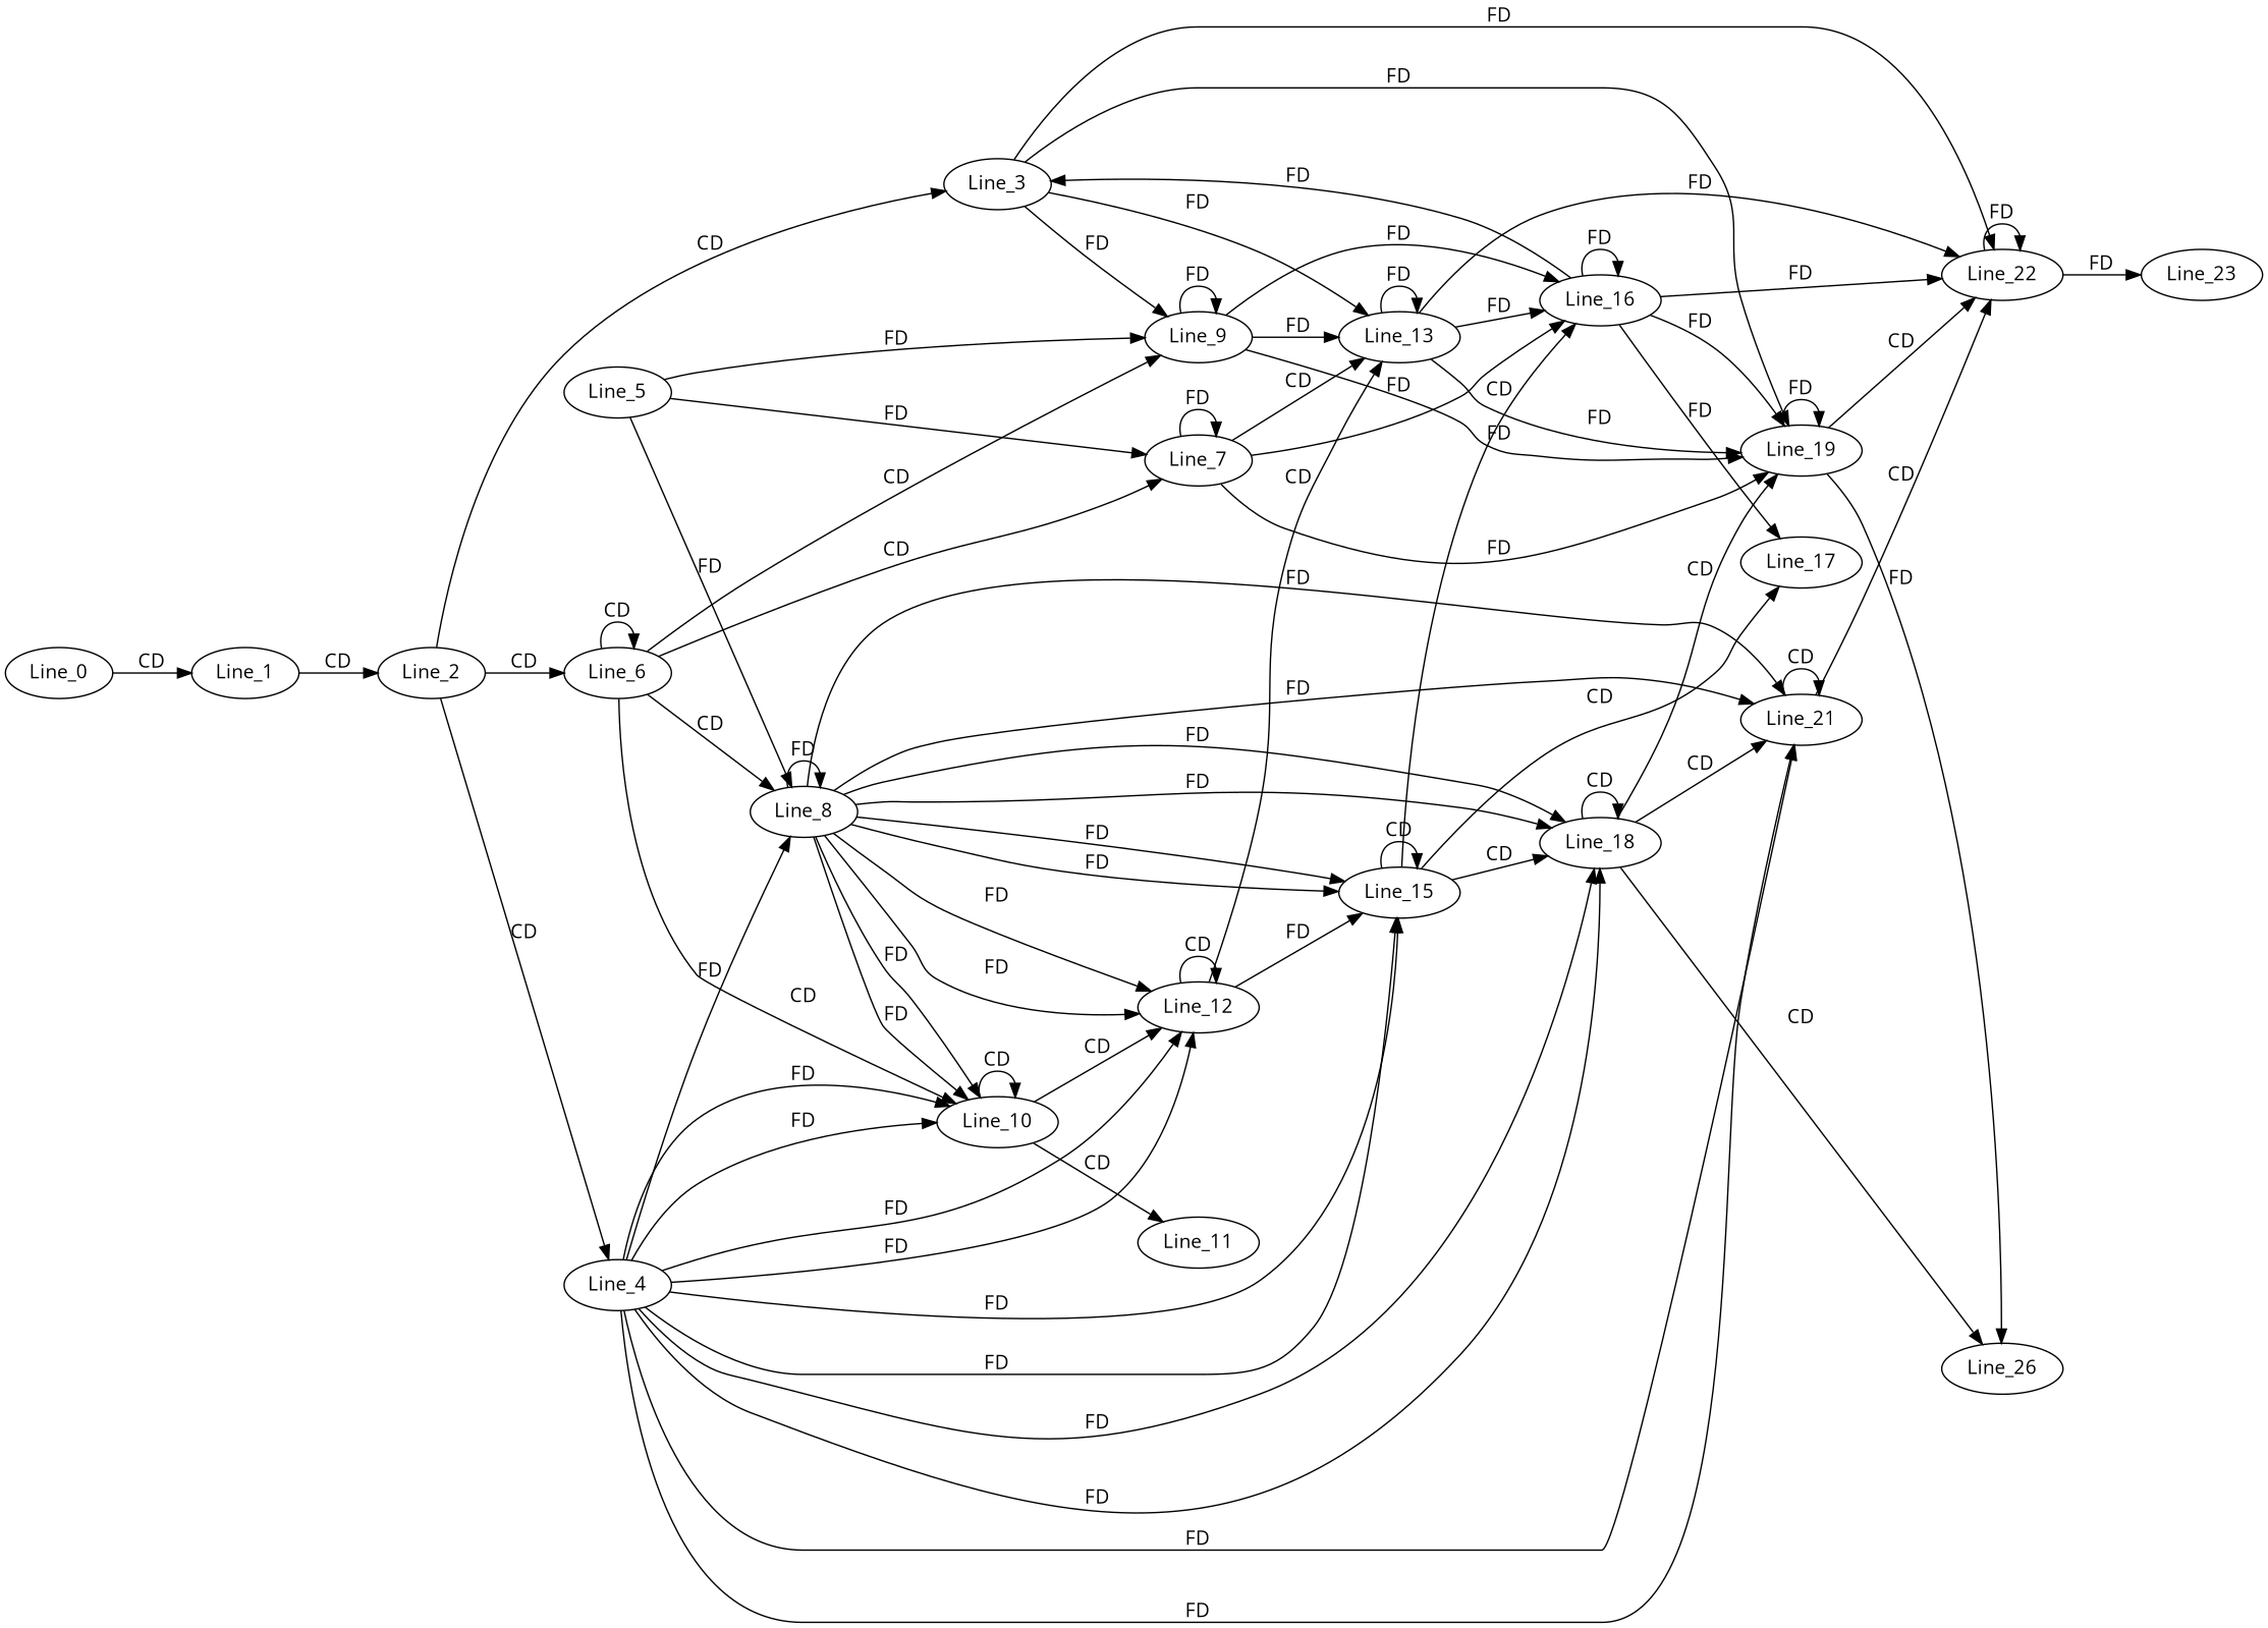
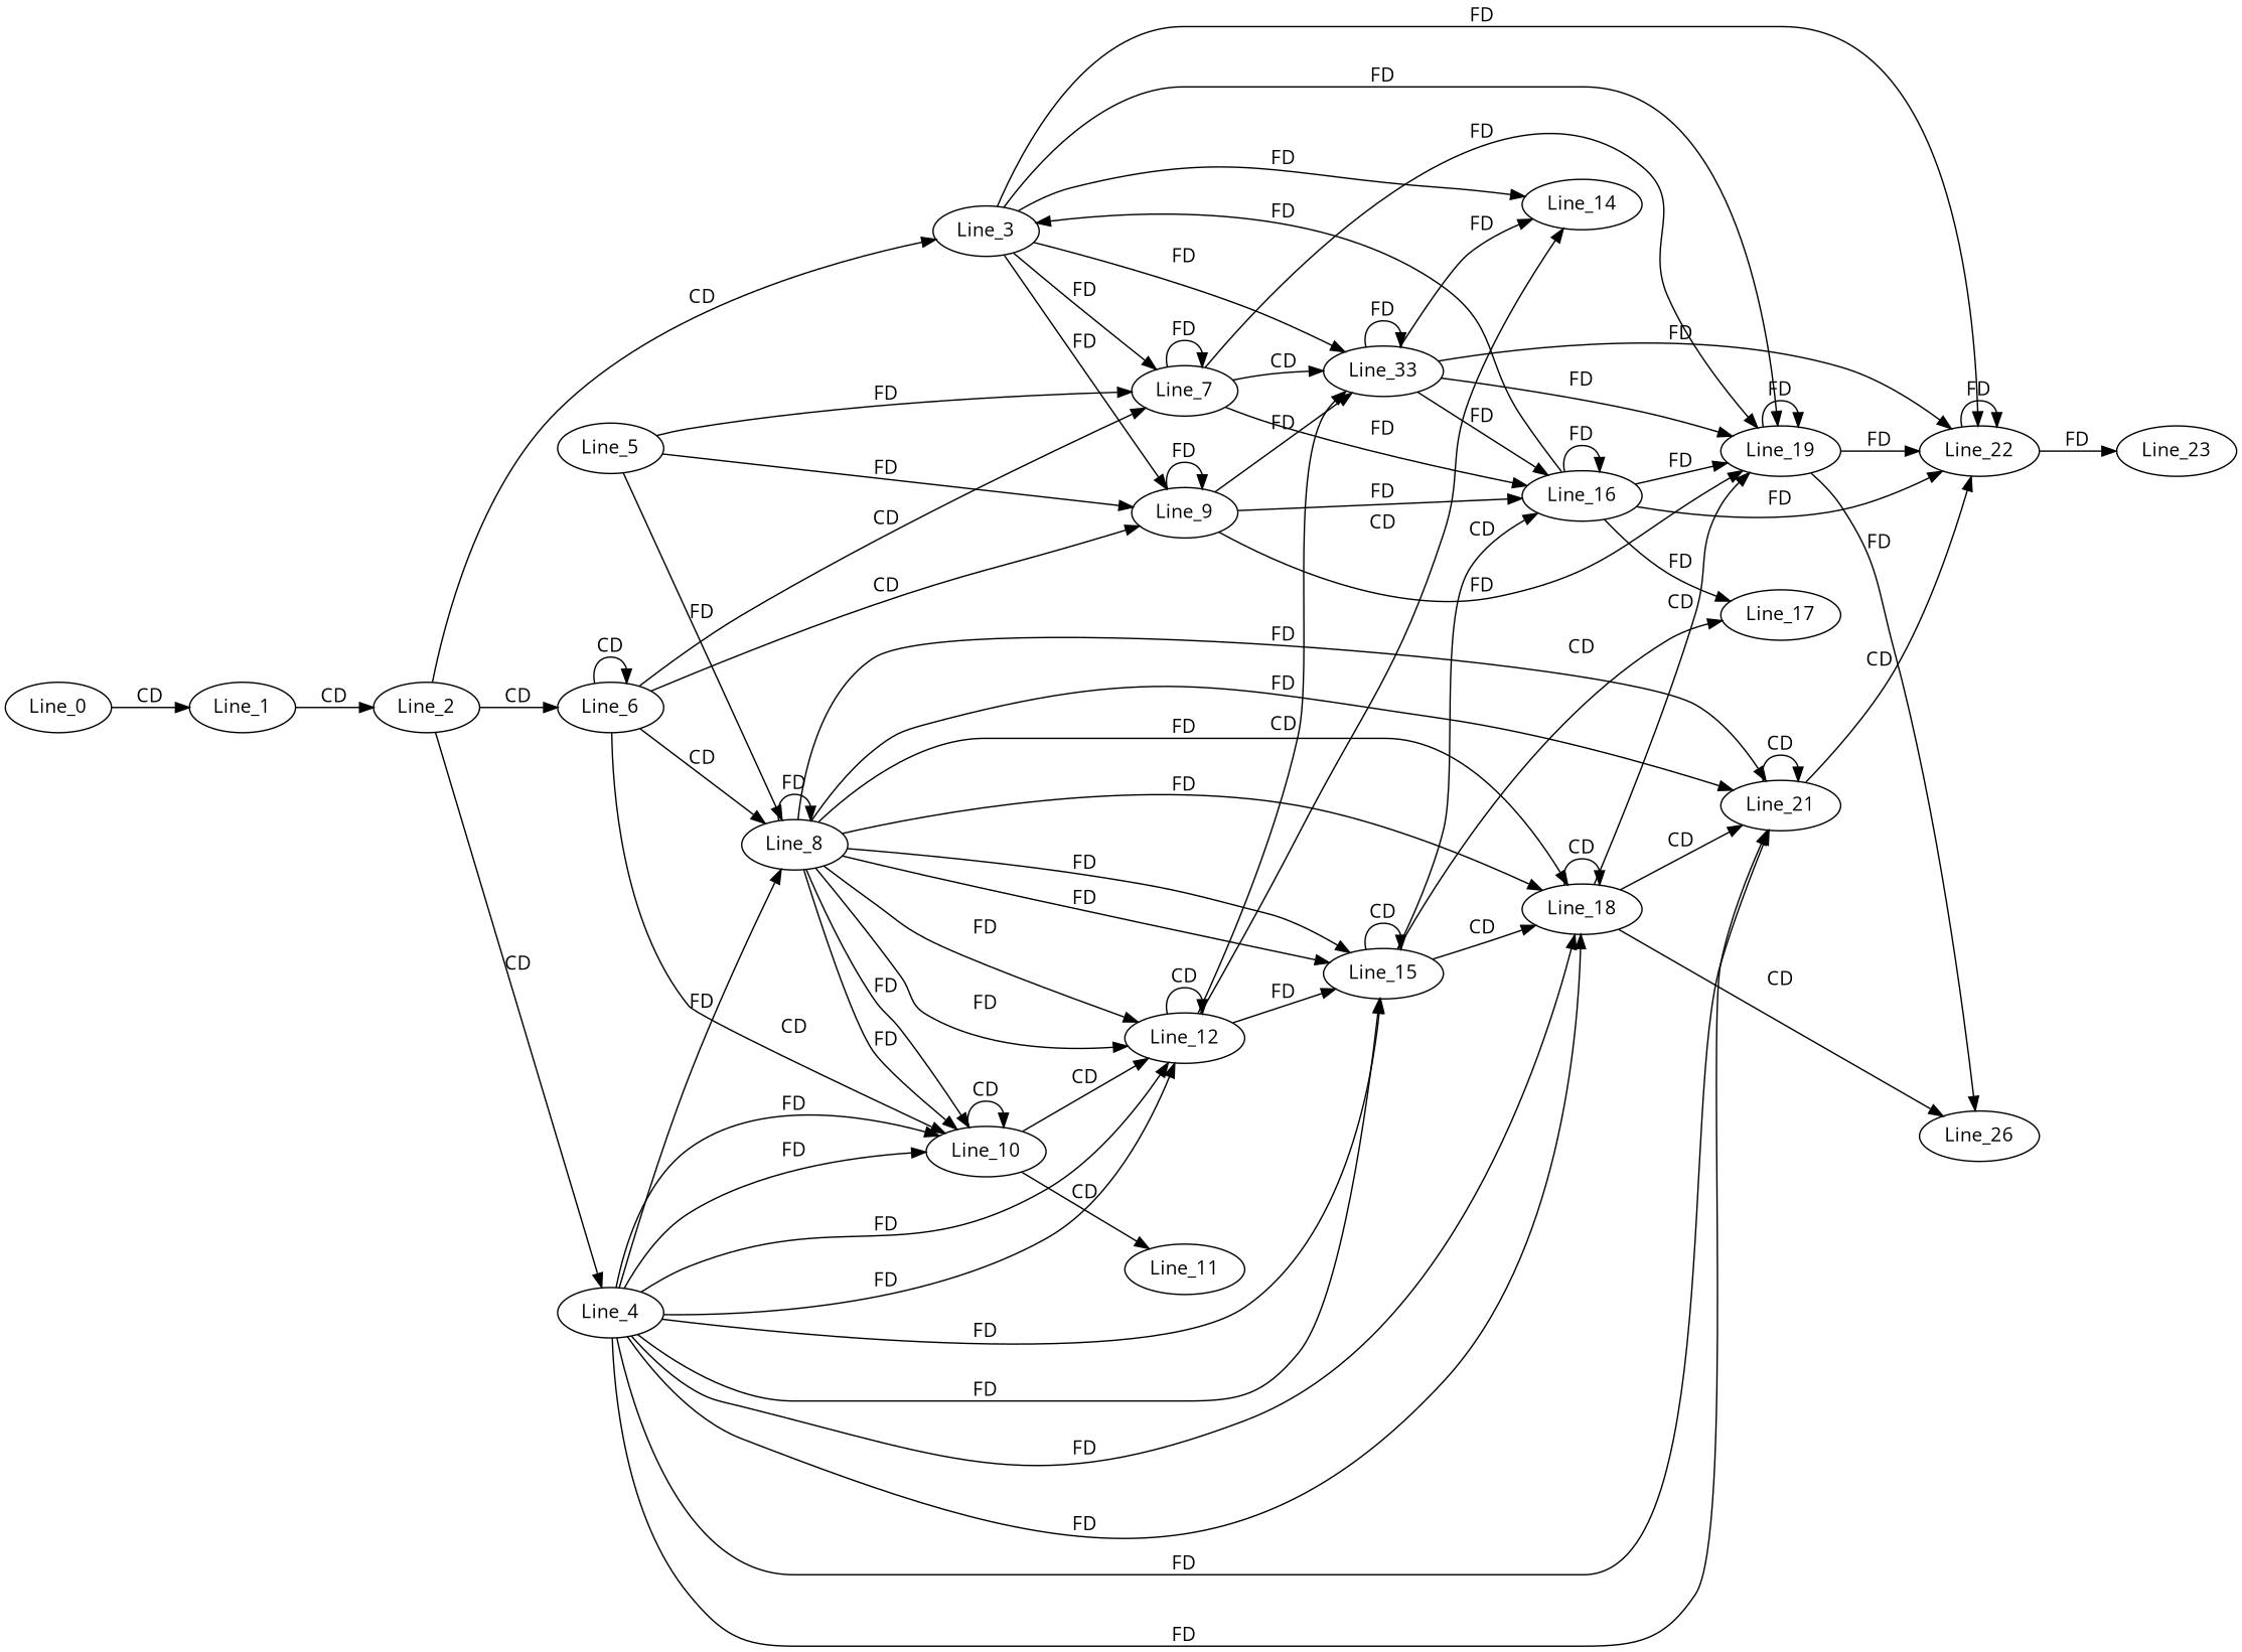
  digraph {
    fontname="Open Sans"
    rankdir=LR
    node [fontname="Open Sans"]
    edge [fontname="Open Sans"]
    Line_0
    Line_1
    Line_2
    Line_3
    Line_4
    Line_6
    Line_7
    Line_9
-   Line_13
+   Line_13 [label=Line_33]
+   Line_14
    Line_19
    Line_22
    Line_8
    Line_10
    Line_12
    Line_15
    Line_18
    Line_21
    Line_5
    Line_16
    Line_17
    n22 [label=Line_26]
    Line_23
    Line_11
    Line_0 -> Line_1 [label=CD]
    Line_1 -> Line_2 [label=CD]
    Line_2 -> Line_3 [label=CD]
    Line_2 -> Line_4 [label=CD]
    Line_2 -> Line_6 [label=CD]
+   Line_3 -> Line_7 [label=FD]
    Line_3 -> Line_9 [label=FD]
    Line_3 -> Line_13 [label=FD]
+   Line_3 -> Line_14 [label=FD]
    Line_3 -> Line_19 [label=FD]
    Line_3 -> Line_22 [label=FD]
    Line_4 -> Line_8 [label=FD]
    Line_4 -> Line_10 [label=FD]
    Line_4 -> Line_10 [label=FD]
    Line_4 -> Line_12 [label=FD]
    Line_4 -> Line_12 [label=FD]
    Line_4 -> Line_15 [label=FD]
    Line_4 -> Line_15 [label=FD]
    Line_4 -> Line_18 [label=FD]
    Line_4 -> Line_18 [label=FD]
    Line_4 -> Line_21 [label=FD]
    Line_4 -> Line_21 [label=FD]
    Line_6 -> Line_6 [label=CD]
    Line_6 -> Line_7 [label=CD]
    Line_6 -> Line_9 [label=CD]
    Line_6 -> Line_8 [label=CD]
    Line_6 -> Line_10 [label=CD]
    Line_7 -> Line_7 [label=FD]
    Line_7 -> Line_13 [label=CD]
    Line_7 -> Line_19 [label=FD]
    Line_7 -> Line_16 [label=FD]
    Line_9 -> Line_9 [label=FD]
    Line_9 -> Line_13 [label=FD]
    Line_9 -> Line_19 [label=FD]
    Line_9 -> Line_16 [label=FD]
    Line_13 -> Line_13 [label=FD]
+   Line_13 -> Line_14 [label=FD]
    Line_13 -> Line_19 [label=FD]
    Line_13 -> Line_22 [label=FD]
    Line_13 -> Line_16 [label=FD]
    Line_19 -> Line_19 [label=FD]
-   Line_19 -> Line_22 [label=CD]
+   Line_19 -> Line_22 [label=FD]
    Line_19 -> n22 [label=FD]
    Line_22 -> Line_22 [label=FD]
    Line_22 -> Line_23 [label=FD]
    Line_8 -> Line_8 [label=FD]
    Line_8 -> Line_10 [label=FD]
    Line_8 -> Line_10 [label=FD]
    Line_8 -> Line_12 [label=FD]
    Line_8 -> Line_12 [label=FD]
    Line_8 -> Line_15 [label=FD]
    Line_8 -> Line_15 [label=FD]
    Line_8 -> Line_18 [label=FD]
    Line_8 -> Line_18 [label=FD]
    Line_8 -> Line_21 [label=FD]
    Line_8 -> Line_21 [label=FD]
    Line_10 -> Line_10 [label=CD]
    Line_10 -> Line_12 [label=CD]
    Line_10 -> Line_11 [label=CD]
    Line_12 -> Line_13 [label=CD]
+   Line_12 -> Line_14 [label=CD]
    Line_12 -> Line_12 [label=CD]
    Line_12 -> Line_15 [label=FD]
    Line_15 -> Line_15 [label=CD]
    Line_15 -> Line_18 [label=CD]
    Line_15 -> Line_16 [label=CD]
    Line_15 -> Line_17 [label=CD]
    Line_18 -> Line_19 [label=CD]
    Line_18 -> Line_18 [label=CD]
    Line_18 -> Line_21 [label=CD]
    Line_18 -> n22 [label=CD]
    Line_21 -> Line_22 [label=CD]
    Line_21 -> Line_21 [label=CD]
    Line_5 -> Line_7 [label=FD]
    Line_5 -> Line_9 [label=FD]
    Line_5 -> Line_8 [label=FD]
    Line_16 -> Line_3 [label=FD]
    Line_16 -> Line_19 [label=FD]
    Line_16 -> Line_22 [label=FD]
    Line_16 -> Line_16 [label=FD]
    Line_16 -> Line_17 [label=FD]
  }
